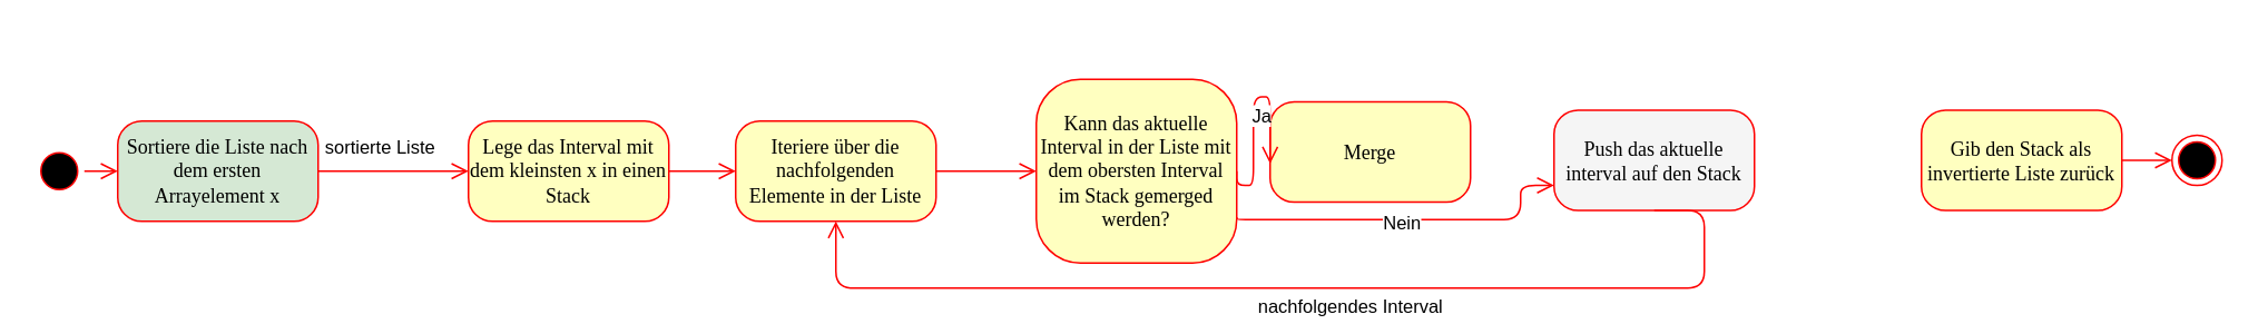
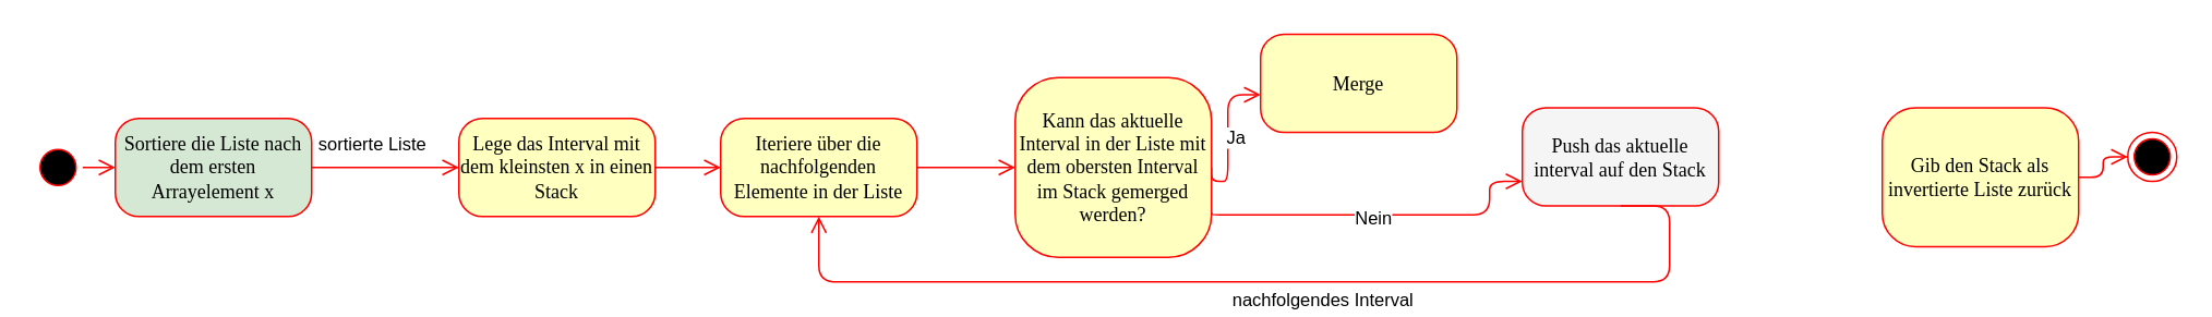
  <mxCell id="0" />
  <mxCell id="1" parent="0" />
  <mxCell id="2" value="" style="ellipse;html=1;shape=startState;fillColor=#000000;strokeColor=#ff0000;rounded=1;shadow=0;comic=0;labelBackgroundColor=none;fontFamily=Verdana;fontSize=12;fontColor=#000000;align=center;direction=south;" parent="1" vertex="1"><mxGeometry x="20" y="87" width="30" height="30" as="geometry" /></mxCell>
  <mxCell id="3" value="Sortiere die Liste nach dem ersten Arrayelement x" style="rounded=1;whiteSpace=wrap;html=1;arcSize=24;fillColor=#d5e8d4;strokeColor=#ff0000;shadow=0;comic=0;labelBackgroundColor=none;fontFamily=Verdana;fontSize=12;fontColor=#000000;align=center;" parent="1" vertex="1"><mxGeometry x="70" y="72" width="120" height="60" as="geometry" /></mxCell>
  <mxCell id="4" value="Iteriere über die nachfolgenden Elemente in der Liste" style="rounded=1;whiteSpace=wrap;html=1;arcSize=24;fillColor=#ffffc0;strokeColor=#ff0000;shadow=0;comic=0;labelBackgroundColor=none;fontFamily=Verdana;fontSize=12;fontColor=#000000;align=center;" parent="1" vertex="1"><mxGeometry x="440" y="72" width="120" height="60" as="geometry" /></mxCell>
  <mxCell id="5" value="Lege das Interval mit dem kleinsten x in einen Stack" style="rounded=1;whiteSpace=wrap;html=1;arcSize=24;fillColor=#ffffc0;strokeColor=#ff0000;shadow=0;comic=0;labelBackgroundColor=none;fontFamily=Verdana;fontSize=12;fontColor=#000000;align=center;" parent="1" vertex="1"><mxGeometry x="280" y="72" width="120" height="60" as="geometry" /></mxCell>
- <mxCell id="6" value="Merge" style="rounded=1;whiteSpace=wrap;html=1;arcSize=24;fillColor=#ffffc0;strokeColor=#ff0000;shadow=0;comic=0;labelBackgroundColor=none;fontFamily=Verdana;fontSize=12;fontColor=#000000;align=center;" parent="1" vertex="1"><mxGeometry x="760" y="60.5" width="120" height="60" as="geometry" /></mxCell>
+ <mxCell id="6" value="Merge" style="rounded=1;whiteSpace=wrap;html=1;arcSize=24;fillColor=#ffffc0;strokeColor=#ff0000;shadow=0;comic=0;labelBackgroundColor=none;fontFamily=Verdana;fontSize=12;fontColor=#000000;align=center;" parent="1" vertex="1"><mxGeometry x="770" y="20.5" width="120" height="60" as="geometry" /></mxCell>
  <mxCell id="7" style="edgeStyle=elbowEdgeStyle;html=1;labelBackgroundColor=none;endArrow=open;endSize=8;strokeColor=#ff0000;fontFamily=Verdana;fontSize=12;align=left;exitX=1;exitY=0.5;exitDx=0;exitDy=0;" parent="1" source="3" target="5" edge="1"><mxGeometry relative="1" as="geometry" /></mxCell>
  <mxCell id="8" value="sortierte Liste" style="edgeLabel;html=1;align=center;verticalAlign=middle;resizable=0;points=[];" vertex="1" connectable="0" parent="7"><mxGeometry x="0.364" y="-3" relative="1" as="geometry"><mxPoint x="-25" y="-18" as="offset" /></mxGeometry></mxCell>
  <mxCell id="9" style="edgeStyle=orthogonalEdgeStyle;html=1;labelBackgroundColor=none;endArrow=open;endSize=8;strokeColor=#ff0000;fontFamily=Verdana;fontSize=12;align=left;" parent="1" source="2" target="3" edge="1"><mxGeometry relative="1" as="geometry" /></mxCell>
  <mxCell id="10" style="edgeStyle=orthogonalEdgeStyle;html=1;exitX=1;exitY=0.5;entryX=0;entryY=0.5;labelBackgroundColor=none;endArrow=open;endSize=8;strokeColor=#ff0000;fontFamily=Verdana;fontSize=12;align=left;exitDx=0;exitDy=0;entryDx=0;entryDy=0;" edge="1" parent="1" source="5" target="4"><mxGeometry relative="1" as="geometry"><mxPoint x="510" y="162" as="sourcePoint" /><mxPoint x="670" y="162" as="targetPoint" /></mxGeometry></mxCell>
  <mxCell id="11" value="Kann das aktuelle Interval in der Liste mit dem obersten Interval im Stack gemerged werden? " style="rounded=1;whiteSpace=wrap;html=1;arcSize=24;fillColor=#ffffc0;strokeColor=#ff0000;shadow=0;comic=0;labelBackgroundColor=none;fontFamily=Verdana;fontSize=12;fontColor=#000000;align=center;" vertex="1" parent="1"><mxGeometry x="620" y="47" width="120" height="110" as="geometry" /></mxCell>
  <mxCell id="12" style="edgeStyle=orthogonalEdgeStyle;html=1;exitX=1;exitY=0.5;entryX=0;entryY=0.5;labelBackgroundColor=none;endArrow=open;endSize=8;strokeColor=#ff0000;fontFamily=Verdana;fontSize=12;align=left;exitDx=0;exitDy=0;entryDx=0;entryDy=0;" edge="1" parent="1" source="4" target="11"><mxGeometry relative="1" as="geometry"><mxPoint x="580" y="112" as="sourcePoint" /><mxPoint x="660" y="112" as="targetPoint" /><Array as="points"><mxPoint x="590" y="102" /><mxPoint x="590" y="102" /></Array></mxGeometry></mxCell>
  <mxCell id="13" style="edgeStyle=orthogonalEdgeStyle;html=1;exitX=1;exitY=0.5;entryX=0;entryY=0.617;labelBackgroundColor=none;endArrow=open;endSize=8;strokeColor=#ff0000;fontFamily=Verdana;fontSize=12;align=left;exitDx=0;exitDy=0;entryDx=0;entryDy=0;entryPerimeter=0;" edge="1" parent="1" source="11" target="6"><mxGeometry relative="1" as="geometry"><mxPoint x="570" y="120.5" as="sourcePoint" /><mxPoint x="620" y="120.5" as="targetPoint" /><Array as="points"><mxPoint x="750" y="110.5" /><mxPoint x="750" y="57.5" /></Array></mxGeometry></mxCell>
  <mxCell id="14" value="Ja" style="edgeLabel;html=1;align=center;verticalAlign=middle;resizable=0;points=[];" vertex="1" connectable="0" parent="13"><mxGeometry x="0.007" y="-4" relative="1" as="geometry"><mxPoint as="offset" /></mxGeometry></mxCell>
  <mxCell id="15" value="Push das aktuelle interval auf den Stack" style="rounded=1;whiteSpace=wrap;html=1;arcSize=24;fillColor=#f5f5f5;strokeColor=#ff0000;shadow=0;comic=0;labelBackgroundColor=none;fontFamily=Verdana;fontSize=12;fontColor=#000000;align=center;" vertex="1" parent="1"><mxGeometry x="930" y="65.5" width="120" height="60" as="geometry" /></mxCell>
  <mxCell id="16" style="edgeStyle=orthogonalEdgeStyle;html=1;entryX=0;entryY=0.75;labelBackgroundColor=none;endArrow=open;endSize=8;strokeColor=#ff0000;fontFamily=Verdana;fontSize=12;align=left;entryDx=0;entryDy=0;exitX=1;exitY=0.75;exitDx=0;exitDy=0;" edge="1" parent="1" source="11" target="15"><mxGeometry relative="1" as="geometry"><mxPoint x="800" y="140.5" as="sourcePoint" /><mxPoint x="1040" y="105.5" as="targetPoint" /><Array as="points"><mxPoint x="740" y="131" /><mxPoint x="910" y="131" /><mxPoint x="910" y="111" /></Array></mxGeometry></mxCell>
  <mxCell id="17" value="Nein" style="edgeLabel;html=1;align=center;verticalAlign=middle;resizable=0;points=[];" vertex="1" connectable="0" parent="16"><mxGeometry x="-0.055" y="-1" relative="1" as="geometry"><mxPoint as="offset" /></mxGeometry></mxCell>
  <mxCell id="18" style="edgeStyle=orthogonalEdgeStyle;html=1;exitX=0.5;exitY=1;entryX=0.5;entryY=1;labelBackgroundColor=none;endArrow=open;endSize=8;strokeColor=#ff0000;fontFamily=Verdana;fontSize=12;align=left;exitDx=0;exitDy=0;entryDx=0;entryDy=0;" edge="1" parent="1" source="15" target="4"><mxGeometry relative="1" as="geometry"><mxPoint x="780" y="112" as="sourcePoint" /><mxPoint x="830" y="112" as="targetPoint" /><Array as="points"><mxPoint x="1020" y="172" /><mxPoint x="500" y="172" /></Array></mxGeometry></mxCell>
  <mxCell id="19" value="nachfolgendes Interval" style="edgeLabel;html=1;align=center;verticalAlign=middle;resizable=0;points=[];" vertex="1" connectable="0" parent="18"><mxGeometry x="-0.151" y="3" relative="1" as="geometry"><mxPoint x="-19" y="7" as="offset" /></mxGeometry></mxCell>
  <mxCell id="20" value="" style="ellipse;html=1;shape=endState;fillColor=#000000;strokeColor=#ff0000;rounded=1;shadow=0;comic=0;labelBackgroundColor=none;fontFamily=Verdana;fontSize=12;fontColor=#000000;align=center;" parent="1" vertex="1"><mxGeometry x="1300" y="80.5" width="30" height="30" as="geometry" /></mxCell>
- <mxCell id="21" value="Gib den Stack als invertierte Liste zurück" style="rounded=1;whiteSpace=wrap;html=1;arcSize=24;fillColor=#ffffc0;strokeColor=#ff0000;shadow=0;comic=0;labelBackgroundColor=none;fontFamily=Verdana;fontSize=12;fontColor=#000000;align=center;" vertex="1" parent="1"><mxGeometry x="1150" y="65.5" width="120" height="60" as="geometry" /></mxCell>
+ <mxCell id="21" value="Gib den Stack als invertierte Liste zurück" style="rounded=1;whiteSpace=wrap;html=1;arcSize=24;fillColor=#ffffc0;strokeColor=#ff0000;shadow=0;comic=0;labelBackgroundColor=none;fontFamily=Verdana;fontSize=12;fontColor=#000000;align=center;" vertex="1" parent="1"><mxGeometry x="1150" y="65.5" width="120" height="85" as="geometry" /></mxCell>
  <mxCell id="22" style="edgeStyle=orthogonalEdgeStyle;html=1;exitX=1;exitY=0.5;labelBackgroundColor=none;endArrow=open;endSize=8;strokeColor=#ff0000;fontFamily=Verdana;fontSize=12;align=left;exitDx=0;exitDy=0;entryX=0;entryY=0.5;entryDx=0;entryDy=0;" edge="1" parent="1" source="21" target="20"><mxGeometry relative="1" as="geometry"><mxPoint x="410" y="112" as="sourcePoint" /><mxPoint x="1320" y="96" as="targetPoint" /><Array as="points" /></mxGeometry></mxCell>
